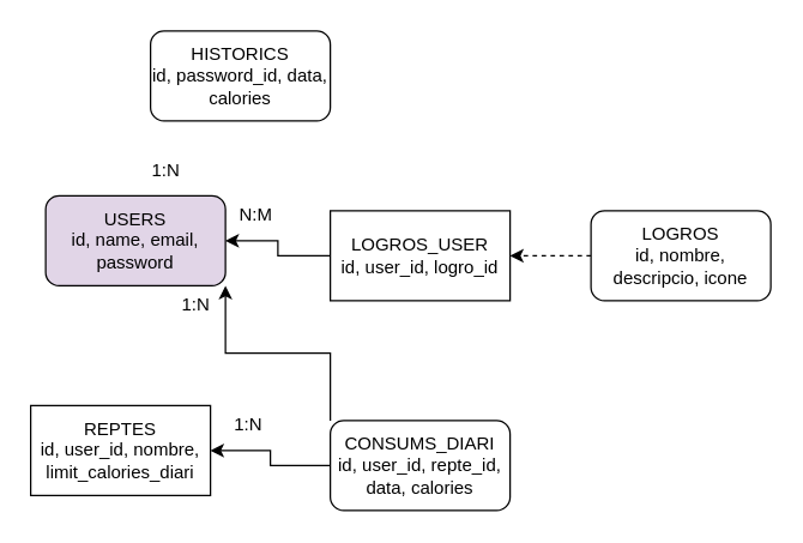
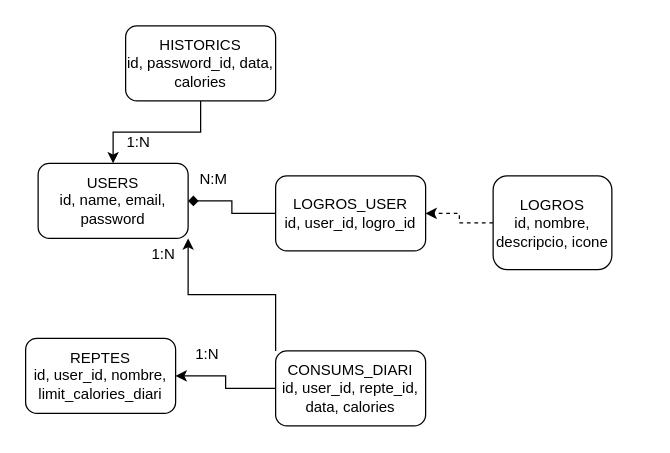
  <mxCell id="0" />
  <mxCell id="1" parent="0" />
- <mxCell id="2" value="USERS&lt;div&gt;id, name, email, password&lt;/div&gt;" style="rounded=1;whiteSpace=wrap;html=1;fillColor=#e1d5e7;" vertex="1" parent="1"><mxGeometry x="30" y="130" width="120" height="60" as="geometry" /></mxCell>
- <mxCell id="3" value="REPTES&lt;br&gt;id, user_id, nombre, limit_calories_diari" style="whiteSpace=wrap;html=1;rounded=0;" vertex="1" parent="1"><mxGeometry x="20" y="270" width="120" height="60" as="geometry" /></mxCell>
+ <mxCell id="2" value="USERS&lt;div&gt;id, name, email, password&lt;/div&gt;" style="rounded=1;whiteSpace=wrap;html=1;" vertex="1" parent="1"><mxGeometry x="30" y="130" width="120" height="60" as="geometry" /></mxCell>
+ <mxCell id="3" value="REPTES&lt;br&gt;id, user_id, nombre, limit_calories_diari" style="rounded=1;whiteSpace=wrap;html=1;" vertex="1" parent="1"><mxGeometry x="20" y="270" width="120" height="60" as="geometry" /></mxCell>
  <mxCell id="4" style="edgeStyle=orthogonalEdgeStyle;rounded=0;orthogonalLoop=1;jettySize=auto;html=1;entryX=1;entryY=0.5;entryDx=0;entryDy=0;" edge="1" parent="1" source="6" target="3"><mxGeometry relative="1" as="geometry" /></mxCell>
  <mxCell id="5" style="edgeStyle=orthogonalEdgeStyle;rounded=0;orthogonalLoop=1;jettySize=auto;html=1;exitX=0;exitY=0;exitDx=0;exitDy=0;entryX=1;entryY=1;entryDx=0;entryDy=0;" edge="1" parent="1" source="6" target="2"><mxGeometry relative="1" as="geometry" /></mxCell>
  <mxCell id="6" value="CONSUMS_DIARI&lt;div&gt;id, user_id, repte_id, data, calories&lt;/div&gt;" style="rounded=1;whiteSpace=wrap;html=1;" vertex="1" parent="1"><mxGeometry x="220" y="280" width="120" height="60" as="geometry" /></mxCell>
  <mxCell id="7" style="edgeStyle=orthogonalEdgeStyle;rounded=0;orthogonalLoop=1;jettySize=auto;html=1;entryX=1;entryY=0.5;entryDx=0;entryDy=0;dashed=1;" edge="1" parent="1" source="8" target="10"><mxGeometry relative="1" as="geometry" /></mxCell>
- <mxCell id="8" value="LOGROS&lt;br&gt;id, nombre, descripcio, icone" style="rounded=1;whiteSpace=wrap;html=1;" vertex="1" parent="1"><mxGeometry x="394" y="140" width="120" height="60" as="geometry" /></mxCell>
- <mxCell id="9" style="edgeStyle=orthogonalEdgeStyle;rounded=0;orthogonalLoop=1;jettySize=auto;html=1;entryX=1;entryY=0.5;entryDx=0;entryDy=0;" edge="1" parent="1" source="10" target="2"><mxGeometry relative="1" as="geometry" /></mxCell>
- <mxCell id="10" value="LOGROS_USER&lt;div&gt;id, user_id, logro_id&lt;/div&gt;" style="whiteSpace=wrap;html=1;rounded=0;" vertex="1" parent="1"><mxGeometry x="220" y="140" width="120" height="60" as="geometry" /></mxCell>
+ <mxCell id="8" value="LOGROS&lt;br&gt;id, nombre, descripcio, icone" style="rounded=1;whiteSpace=wrap;html=1;" vertex="1" parent="1"><mxGeometry x="394" y="140" width="95" height="75" as="geometry" /></mxCell>
+ <mxCell id="9" style="edgeStyle=orthogonalEdgeStyle;rounded=0;orthogonalLoop=1;jettySize=auto;html=1;entryX=1;entryY=0.5;entryDx=0;entryDy=0;endArrow=diamond;" edge="1" parent="1" source="10" target="2"><mxGeometry relative="1" as="geometry" /></mxCell>
+ <mxCell id="10" value="LOGROS_USER&lt;div&gt;id, user_id, logro_id&lt;/div&gt;" style="rounded=1;whiteSpace=wrap;html=1;" vertex="1" parent="1"><mxGeometry x="220" y="140" width="120" height="60" as="geometry" /></mxCell>
+ <mxCell id="11" style="edgeStyle=orthogonalEdgeStyle;rounded=0;orthogonalLoop=1;jettySize=auto;html=1;entryX=0.5;entryY=0;entryDx=0;entryDy=0;" edge="1" parent="1" source="12" target="2"><mxGeometry relative="1" as="geometry" /></mxCell>
  <mxCell id="12" value="HISTORICS&lt;br&gt;id, password_id, data, calories" style="rounded=1;whiteSpace=wrap;html=1;" vertex="1" parent="1"><mxGeometry x="100" y="20" width="120" height="60" as="geometry" /></mxCell>
  <mxCell id="13" value="N:M" style="text;html=1;align=center;verticalAlign=middle;resizable=0;points=[];autosize=1;strokeColor=none;fillColor=none;" vertex="1" parent="1"><mxGeometry x="145" y="128" width="50" height="30" as="geometry" /></mxCell>
  <mxCell id="14" value="1:N" style="text;html=1;align=center;verticalAlign=middle;resizable=0;points=[];autosize=1;strokeColor=none;fillColor=none;" vertex="1" parent="1"><mxGeometry x="110" y="188" width="40" height="30" as="geometry" /></mxCell>
  <mxCell id="15" value="1:N" style="text;html=1;align=center;verticalAlign=middle;resizable=0;points=[];autosize=1;strokeColor=none;fillColor=none;" vertex="1" parent="1"><mxGeometry x="145" y="268" width="40" height="30" as="geometry" /></mxCell>
  <mxCell id="16" value="1:N" style="text;html=1;align=center;verticalAlign=middle;resizable=0;points=[];autosize=1;strokeColor=none;fillColor=none;" vertex="1" parent="1"><mxGeometry x="90" y="98" width="40" height="30" as="geometry" /></mxCell>
